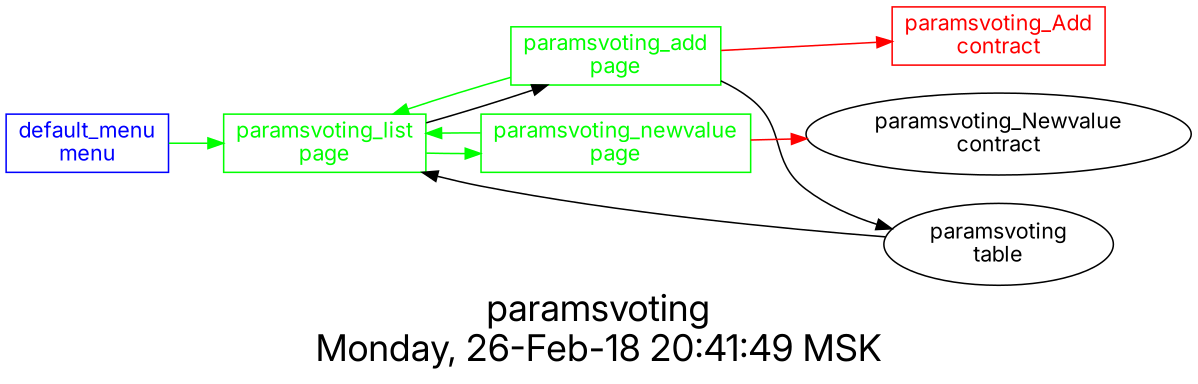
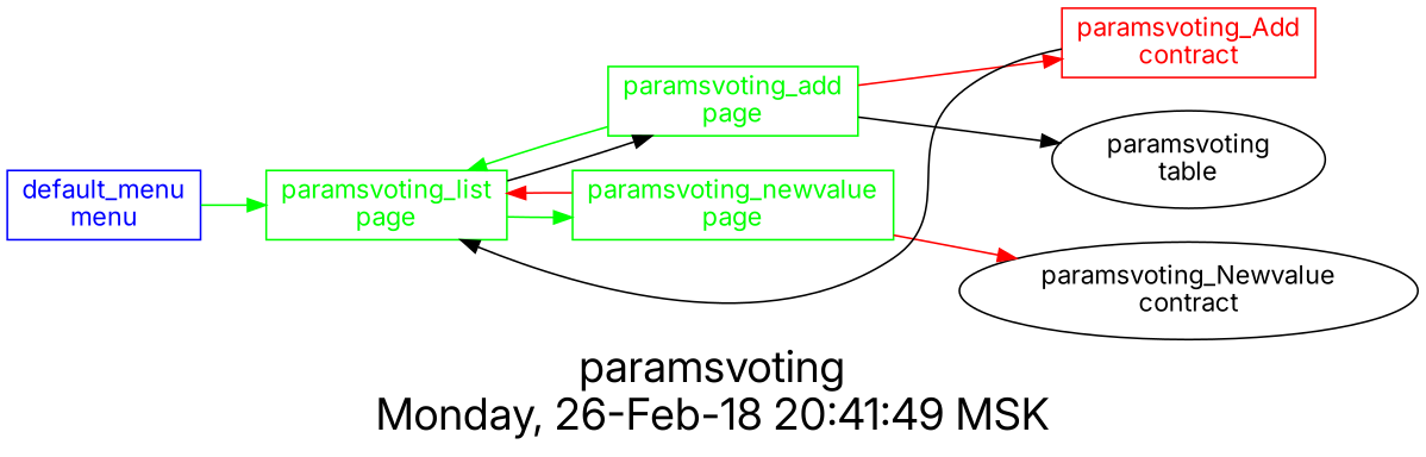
  digraph {
    fontname=Inter
    fontsize=24.0
    label="paramsvoting\nMonday, 26-Feb-18 20:41:49 MSK"
    nojustify=true
    ordering=out
    rankdir=LR
    node [color=green fontcolor=green fontname=Inter group=pages shape=record]
    edge [color=green fontname=Inter]
    "default_menu\nmenu" [color=blue fontcolor=blue group=menus]
    "paramsvoting_list\npage"
    "paramsvoting_add\npage"
    "paramsvoting_newvalue\npage"
    "paramsvoting_Add\ncontract" [color=red fontcolor=red group=contracts]
    "paramsvoting\ntable" [group=tables color="" fontcolor="" shape=""]
    "paramsvoting_Newvalue\ncontract" [color="" fontcolor="" group="" shape=""]
    "default_menu\nmenu" -> "paramsvoting_list\npage"
    "paramsvoting_list\npage" -> "paramsvoting_add\npage" [color=black]
    "paramsvoting_list\npage" -> "paramsvoting_newvalue\npage"
    "paramsvoting_add\npage" -> "paramsvoting_list\npage"
    "paramsvoting_add\npage" -> "paramsvoting_Add\ncontract" [color=red]
    "paramsvoting_add\npage" -> "paramsvoting\ntable" [color=""]
-   "paramsvoting_newvalue\npage" -> "paramsvoting_list\npage"
+   "paramsvoting_newvalue\npage" -> "paramsvoting_list\npage" [color=red]
    "paramsvoting_newvalue\npage" -> "paramsvoting_Newvalue\ncontract" [color=red]
-   "paramsvoting\ntable" -> "paramsvoting_list\npage" [color=""]
+   "paramsvoting_Add\ncontract" -> "paramsvoting_list\npage" [color=""]
  }
